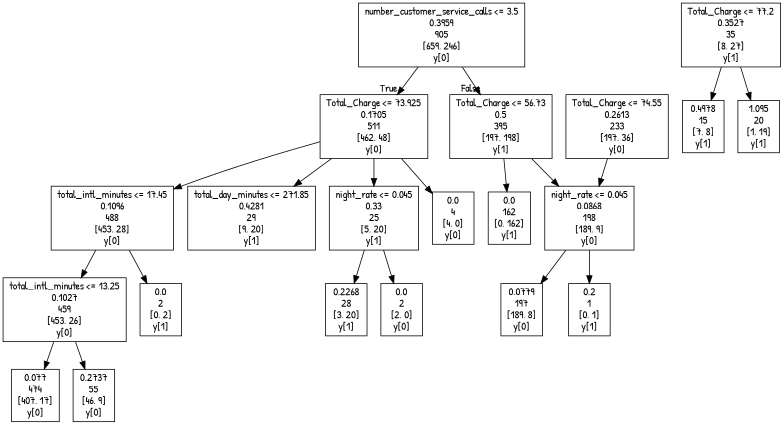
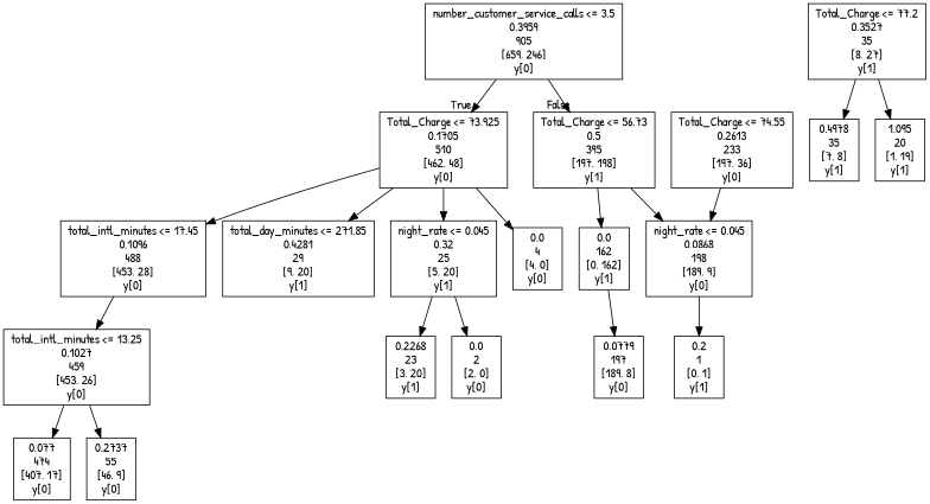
  digraph {
    fontname="Patrick Hand"
    node [fontname="Patrick Hand" shape=box]
    edge [fontname="Patrick Hand"]
    n1 [label="number_customer_service_calls <= 3.5\n0.3959\n905\n[659, 246]\ny[0]"]
-   n2 [label="Total_Charge <= 73.925\n0.1705\n511\n[462, 48]\ny[0]"]
+   n2 [label="Total_Charge <= 73.925\n0.1705\n510\n[462, 48]\ny[0]"]
    n3 [label="Total_Charge <= 56.73\n0.5\n395\n[197, 198]\ny[1]"]
    n4 [label="total_intl_minutes <= 17.45\n0.1096\n488\n[453, 28]\ny[0]"]
    n5 [label="total_day_minutes <= 271.85\n0.4281\n29\n[9, 20]\ny[1]"]
-   n6 [label="night_rate <= 0.045\n0.33\n25\n[5, 20]\ny[1]"]
+   n6 [label="night_rate <= 0.045\n0.32\n25\n[5, 20]\ny[1]"]
    n7 [label="0.0\n4\n[4, 0]\ny[0]"]
    n8 [label="0.0\n162\n[0, 162]\ny[1]"]
    n9 [label="night_rate <= 0.045\n0.0868\n198\n[189, 9]\ny[0]"]
    n10 [label="total_intl_minutes <= 13.25\n0.1027\n459\n[453, 26]\ny[0]"]
-   n11 [label="0.0\n2\n[0, 2]\ny[1]"]
    n12 [label="0.077\n474\n[407, 17]\ny[0]"]
    n13 [label="0.2737\n55\n[46, 9]\ny[0]"]
-   n14 [label="0.2268\n28\n[3, 20]\ny[1]"]
+   n14 [label="0.2268\n23\n[3, 20]\ny[1]"]
    n15 [label="0.0\n2\n[2, 0]\ny[0]"]
    n16 [label="Total_Charge <= 74.55\n0.2613\n233\n[197, 36]\ny[0]"]
    n17 [label="0.2\n1\n[0, 1]\ny[1]"]
    n18 [label="0.0779\n197\n[189, 8]\ny[0]"]
    n19 [label="Total_Charge <= 77.2\n0.3527\n35\n[8, 27]\ny[1]"]
-   n20 [label="0.4978\n15\n[7, 8]\ny[1]"]
+   n20 [label="0.4978\n35\n[7, 8]\ny[1]"]
    n21 [label="1.095\n20\n[1, 19]\ny[1]"]
    n1 -> n2 [headlabel=True labelangle=45 labeldistance=2.5]
    n1 -> n3 [headlabel=False labelangle=-45 labeldistance=2.5]
    n2 -> n4
    n2 -> n5
    n2 -> n6
    n2 -> n7
    n3 -> n8
    n3 -> n9
    n4 -> n10
-   n4 -> n11
    n6 -> n14
    n6 -> n15
    n9 -> n17
-   n9 -> n18
+   n8 -> n18
    n10 -> n12
    n10 -> n13
    n16 -> n9
    n19 -> n20
    n19 -> n21
  }
